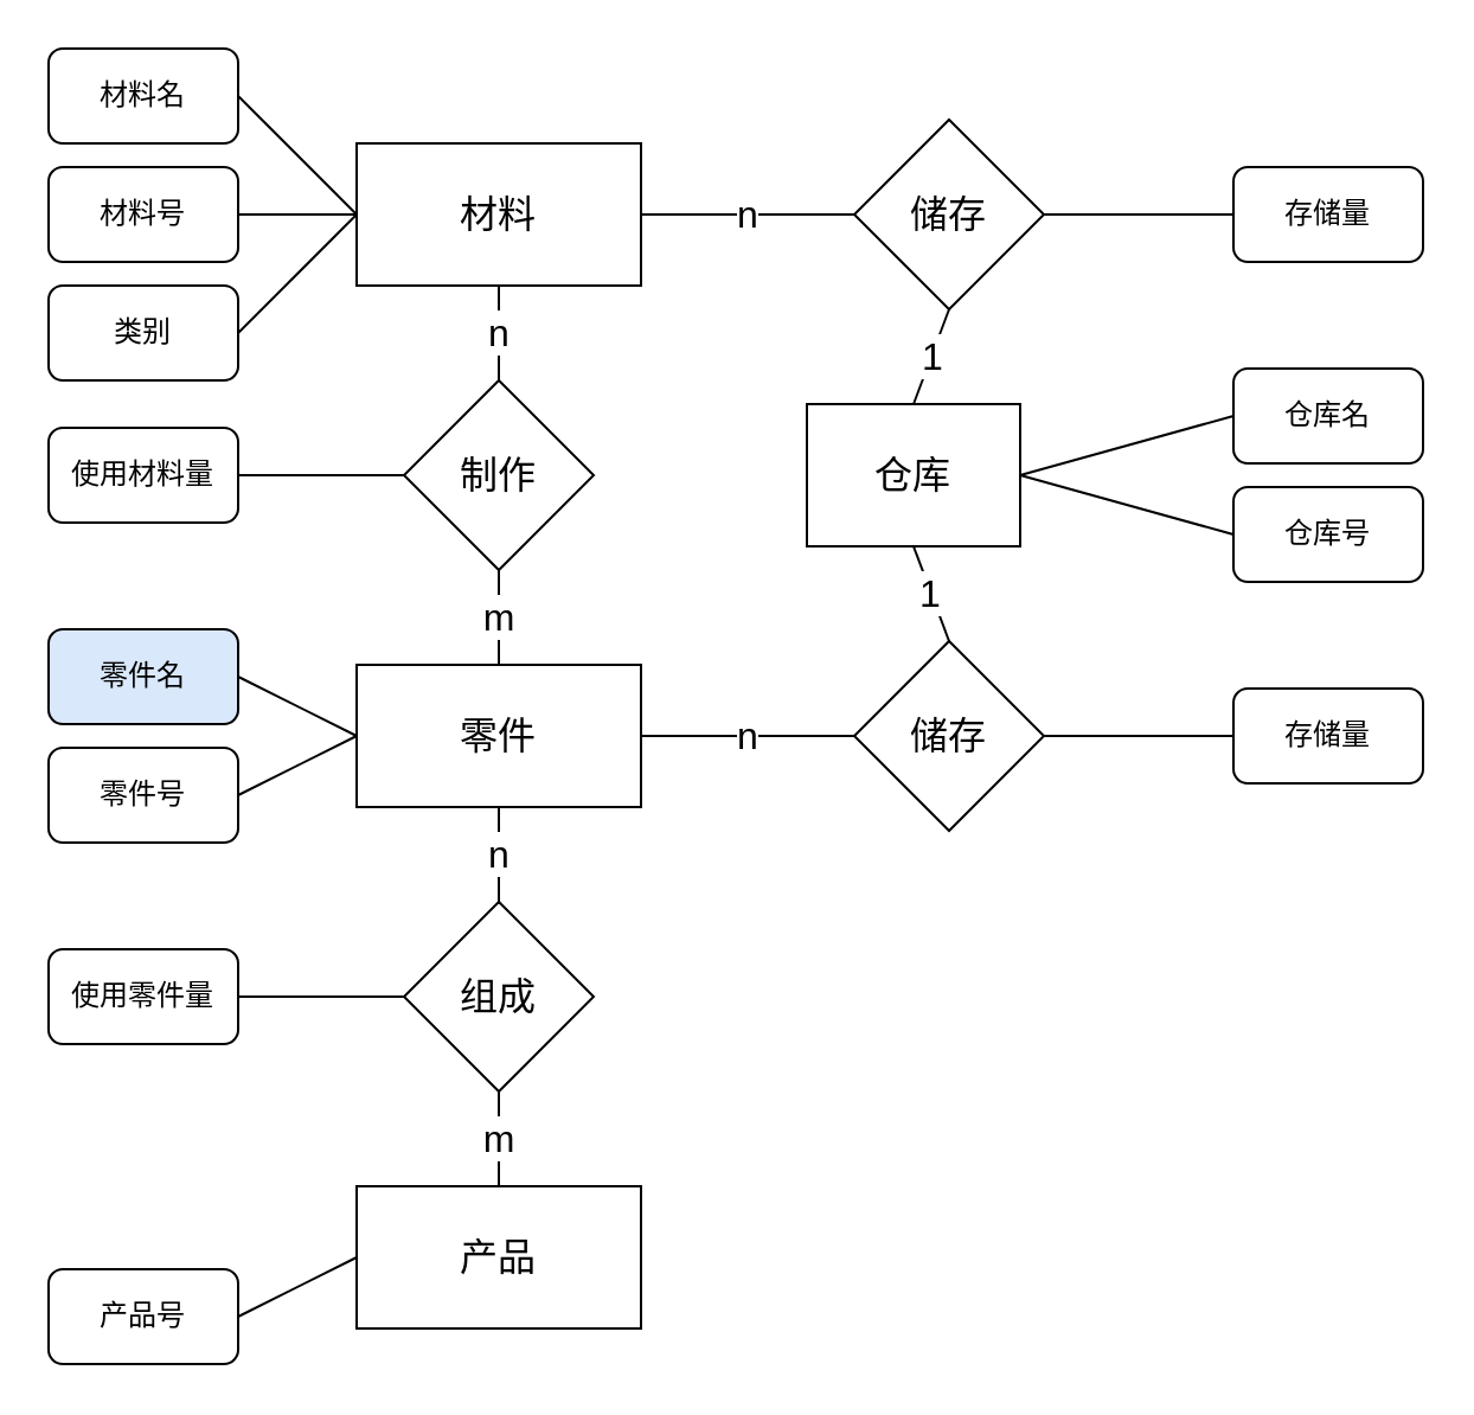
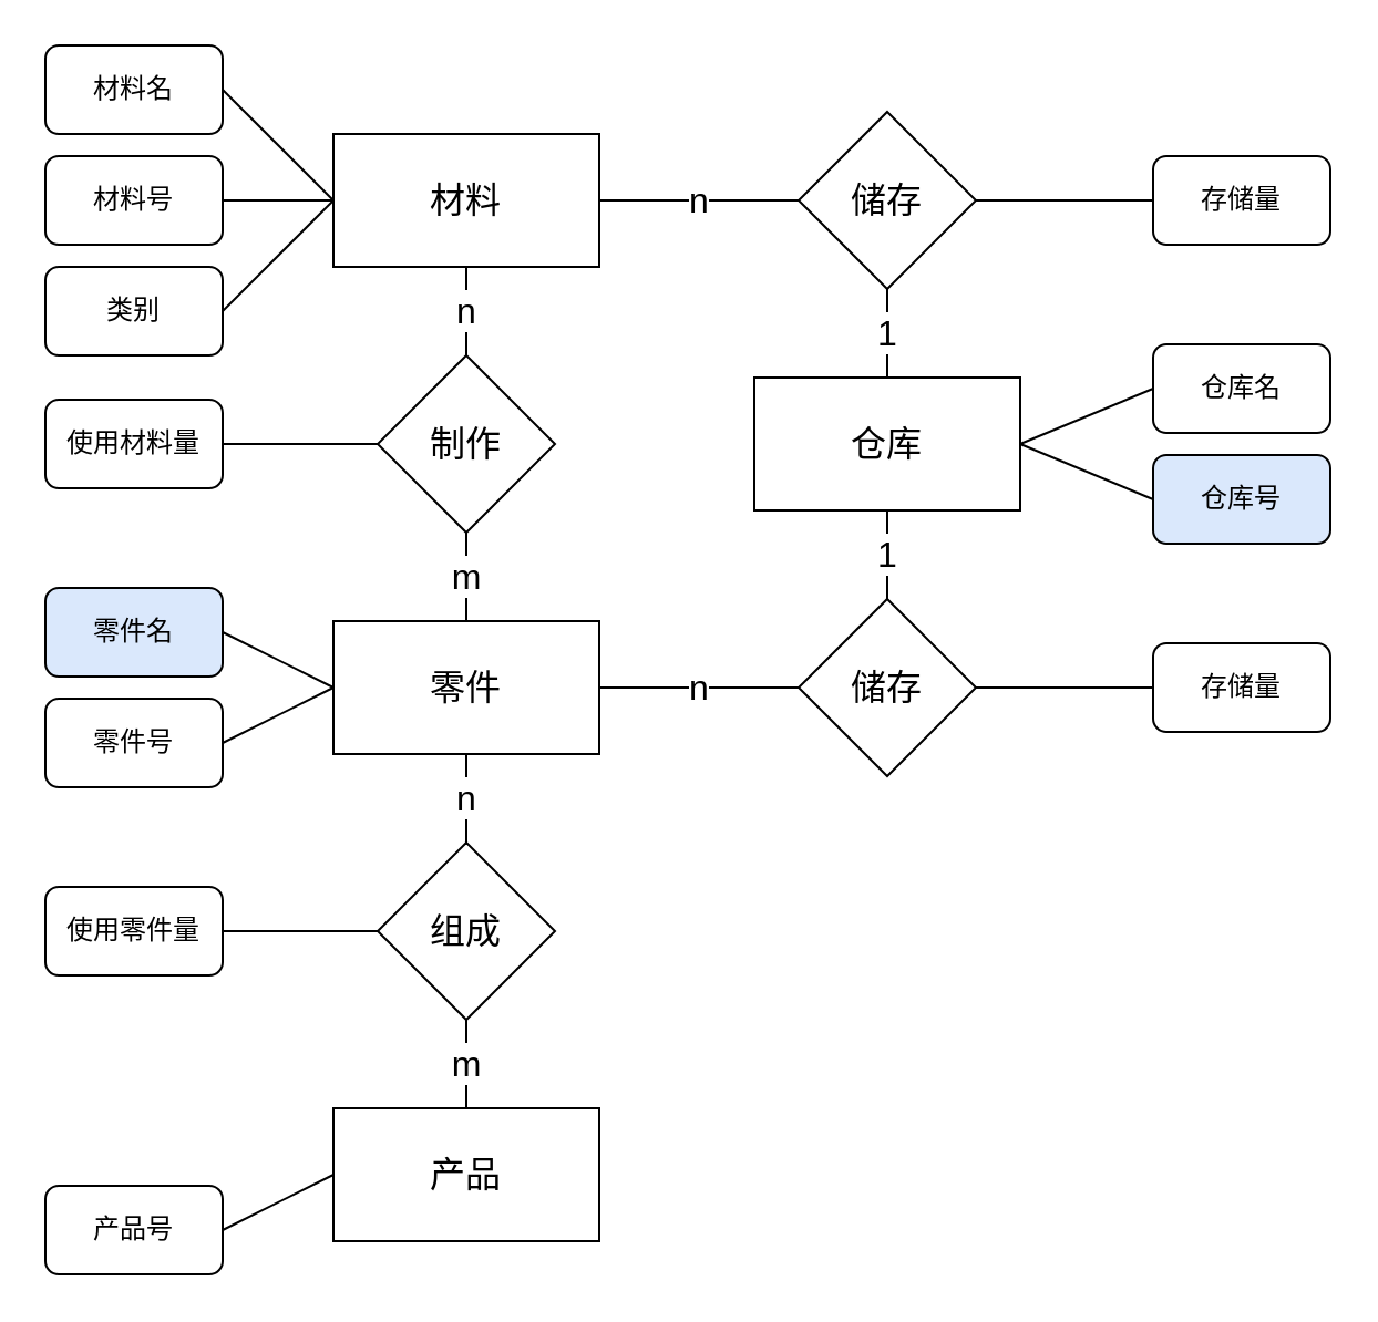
  <mxCell id="0" />
  <mxCell id="1" parent="0" />
  <mxCell id="2" value="产品" style="rounded=0;whiteSpace=wrap;html=1;fontSize=16;" vertex="1" parent="1"><mxGeometry x="150" y="500" width="120" height="60" as="geometry" /></mxCell>
  <mxCell id="3" value="n" style="edgeStyle=none;rounded=0;orthogonalLoop=1;jettySize=auto;html=1;exitX=0.5;exitY=1;exitDx=0;exitDy=0;entryX=0.5;entryY=0;entryDx=0;entryDy=0;fontSize=16;endArrow=none;endFill=0;" edge="1" parent="1" source="4" target="6"><mxGeometry relative="1" as="geometry" /></mxCell>
  <mxCell id="4" value="零件" style="rounded=0;whiteSpace=wrap;html=1;fontSize=16;" vertex="1" parent="1"><mxGeometry x="150" y="280" width="120" height="60" as="geometry" /></mxCell>
  <mxCell id="5" value="m" style="edgeStyle=none;rounded=0;orthogonalLoop=1;jettySize=auto;html=1;exitX=0.5;exitY=1;exitDx=0;exitDy=0;entryX=0.5;entryY=0;entryDx=0;entryDy=0;fontSize=16;endArrow=none;endFill=0;" edge="1" parent="1" source="6" target="2"><mxGeometry relative="1" as="geometry" /></mxCell>
  <mxCell id="6" value="组成" style="rhombus;whiteSpace=wrap;html=1;fontSize=16;" vertex="1" parent="1"><mxGeometry x="170" y="380" width="80" height="80" as="geometry" /></mxCell>
  <mxCell id="7" value="n" style="edgeStyle=none;rounded=0;orthogonalLoop=1;jettySize=auto;html=1;exitX=0.5;exitY=1;exitDx=0;exitDy=0;entryX=0.5;entryY=0;entryDx=0;entryDy=0;fontSize=16;endArrow=none;endFill=0;" edge="1" parent="1" source="8" target="10"><mxGeometry relative="1" as="geometry" /></mxCell>
  <mxCell id="8" value="材料" style="rounded=0;whiteSpace=wrap;html=1;fontSize=16;" vertex="1" parent="1"><mxGeometry x="150" y="60" width="120" height="60" as="geometry" /></mxCell>
  <mxCell id="9" value="m" style="edgeStyle=none;rounded=0;orthogonalLoop=1;jettySize=auto;html=1;exitX=0.5;exitY=1;exitDx=0;exitDy=0;entryX=0.5;entryY=0;entryDx=0;entryDy=0;fontSize=16;endArrow=none;endFill=0;" edge="1" parent="1" source="10" target="4"><mxGeometry relative="1" as="geometry" /></mxCell>
  <mxCell id="10" value="制作" style="rhombus;whiteSpace=wrap;html=1;fontSize=16;" vertex="1" parent="1"><mxGeometry x="170" y="160" width="80" height="80" as="geometry" /></mxCell>
  <mxCell id="11" value="1" style="edgeStyle=none;rounded=0;orthogonalLoop=1;jettySize=auto;html=1;exitX=0.5;exitY=1;exitDx=0;exitDy=0;entryX=0.5;entryY=0;entryDx=0;entryDy=0;fontSize=16;endArrow=none;endFill=0;" edge="1" parent="1" source="12" target="15"><mxGeometry relative="1" as="geometry" /></mxCell>
- <mxCell id="12" value="仓库" style="rounded=0;whiteSpace=wrap;html=1;fontSize=16;" vertex="1" parent="1"><mxGeometry x="340" y="170" width="90" height="60" as="geometry" /></mxCell>
+ <mxCell id="12" value="仓库" style="rounded=0;whiteSpace=wrap;html=1;fontSize=16;" vertex="1" parent="1"><mxGeometry x="340" y="170" width="120" height="60" as="geometry" /></mxCell>
  <mxCell id="13" value="n" style="edgeStyle=none;rounded=0;orthogonalLoop=1;jettySize=auto;html=1;exitX=0;exitY=0.5;exitDx=0;exitDy=0;entryX=1;entryY=0.5;entryDx=0;entryDy=0;fontSize=16;endArrow=none;endFill=0;" edge="1" parent="1" source="15" target="4"><mxGeometry relative="1" as="geometry" /></mxCell>
  <mxCell id="14" style="edgeStyle=none;rounded=0;orthogonalLoop=1;jettySize=auto;html=1;exitX=1;exitY=0.5;exitDx=0;exitDy=0;entryX=0;entryY=0.5;entryDx=0;entryDy=0;endArrow=none;endFill=0;" edge="1" parent="1" source="15" target="40"><mxGeometry relative="1" as="geometry" /></mxCell>
  <mxCell id="15" value="储存" style="rhombus;whiteSpace=wrap;html=1;fontSize=16;" vertex="1" parent="1"><mxGeometry x="360" y="270" width="80" height="80" as="geometry" /></mxCell>
  <mxCell id="16" value="n" style="edgeStyle=none;rounded=0;orthogonalLoop=1;jettySize=auto;html=1;exitX=0;exitY=0.5;exitDx=0;exitDy=0;entryX=1;entryY=0.5;entryDx=0;entryDy=0;fontSize=16;endArrow=none;endFill=0;" edge="1" parent="1" source="19" target="8"><mxGeometry relative="1" as="geometry" /></mxCell>
  <mxCell id="17" value="1" style="edgeStyle=none;rounded=0;orthogonalLoop=1;jettySize=auto;html=1;exitX=0.5;exitY=1;exitDx=0;exitDy=0;entryX=0.5;entryY=0;entryDx=0;entryDy=0;fontSize=16;endArrow=none;endFill=0;" edge="1" parent="1" source="19" target="12"><mxGeometry relative="1" as="geometry" /></mxCell>
  <mxCell id="18" style="edgeStyle=none;rounded=0;orthogonalLoop=1;jettySize=auto;html=1;exitX=1;exitY=0.5;exitDx=0;exitDy=0;entryX=0;entryY=0.5;entryDx=0;entryDy=0;endArrow=none;endFill=0;" edge="1" parent="1" source="19" target="41"><mxGeometry relative="1" as="geometry" /></mxCell>
  <mxCell id="19" value="储存" style="rhombus;whiteSpace=wrap;html=1;fontSize=16;" vertex="1" parent="1"><mxGeometry x="360" y="50" width="80" height="80" as="geometry" /></mxCell>
  <mxCell id="20" style="edgeStyle=none;rounded=0;orthogonalLoop=1;jettySize=auto;html=1;exitX=1;exitY=0.5;exitDx=0;exitDy=0;entryX=0;entryY=0.5;entryDx=0;entryDy=0;endArrow=none;endFill=0;" edge="1" parent="1" source="21" target="2"><mxGeometry relative="1" as="geometry" /></mxCell>
  <mxCell id="21" value="产品号" style="rounded=1;whiteSpace=wrap;html=1;" vertex="1" parent="1"><mxGeometry x="20" y="535" width="80" height="40" as="geometry" /></mxCell>
  <mxCell id="22" style="edgeStyle=none;rounded=0;orthogonalLoop=1;jettySize=auto;html=1;exitX=1;exitY=0.5;exitDx=0;exitDy=0;entryX=0;entryY=0.5;entryDx=0;entryDy=0;endArrow=none;endFill=0;" edge="1" parent="1" source="23" target="4"><mxGeometry relative="1" as="geometry" /></mxCell>
  <mxCell id="23" value="零件名" style="rounded=1;whiteSpace=wrap;html=1;fillColor=#dae8fc;" vertex="1" parent="1"><mxGeometry x="20" y="265" width="80" height="40" as="geometry" /></mxCell>
  <mxCell id="24" style="edgeStyle=none;rounded=0;orthogonalLoop=1;jettySize=auto;html=1;exitX=1;exitY=0.5;exitDx=0;exitDy=0;entryX=0;entryY=0.5;entryDx=0;entryDy=0;endArrow=none;endFill=0;" edge="1" parent="1" source="25" target="4"><mxGeometry relative="1" as="geometry" /></mxCell>
  <mxCell id="25" value="零件号" style="rounded=1;whiteSpace=wrap;html=1;" vertex="1" parent="1"><mxGeometry x="20" y="315" width="80" height="40" as="geometry" /></mxCell>
  <mxCell id="26" style="edgeStyle=none;rounded=0;orthogonalLoop=1;jettySize=auto;html=1;exitX=1;exitY=0.5;exitDx=0;exitDy=0;entryX=0;entryY=0.5;entryDx=0;entryDy=0;endArrow=none;endFill=0;" edge="1" parent="1" source="27" target="8"><mxGeometry relative="1" as="geometry" /></mxCell>
  <mxCell id="27" value="材料名" style="rounded=1;whiteSpace=wrap;html=1;" vertex="1" parent="1"><mxGeometry x="20" y="20" width="80" height="40" as="geometry" /></mxCell>
  <mxCell id="28" style="edgeStyle=none;rounded=0;orthogonalLoop=1;jettySize=auto;html=1;exitX=1;exitY=0.5;exitDx=0;exitDy=0;entryX=0;entryY=0.5;entryDx=0;entryDy=0;endArrow=none;endFill=0;" edge="1" parent="1" source="29" target="8"><mxGeometry relative="1" as="geometry" /></mxCell>
  <mxCell id="29" value="材料号" style="rounded=1;whiteSpace=wrap;html=1;" vertex="1" parent="1"><mxGeometry x="20" y="70" width="80" height="40" as="geometry" /></mxCell>
  <mxCell id="30" style="edgeStyle=none;rounded=0;orthogonalLoop=1;jettySize=auto;html=1;exitX=0;exitY=0.5;exitDx=0;exitDy=0;entryX=1;entryY=0.5;entryDx=0;entryDy=0;endArrow=none;endFill=0;" edge="1" parent="1" source="31" target="12"><mxGeometry relative="1" as="geometry" /></mxCell>
  <mxCell id="31" value="仓库名" style="rounded=1;whiteSpace=wrap;html=1;" vertex="1" parent="1"><mxGeometry x="520" y="155" width="80" height="40" as="geometry" /></mxCell>
  <mxCell id="32" style="edgeStyle=none;rounded=0;orthogonalLoop=1;jettySize=auto;html=1;exitX=0;exitY=0.5;exitDx=0;exitDy=0;entryX=1;entryY=0.5;entryDx=0;entryDy=0;endArrow=none;endFill=0;" edge="1" parent="1" source="33" target="12"><mxGeometry relative="1" as="geometry" /></mxCell>
- <mxCell id="33" value="仓库号" style="rounded=1;whiteSpace=wrap;html=1;" vertex="1" parent="1"><mxGeometry x="520" y="205" width="80" height="40" as="geometry" /></mxCell>
+ <mxCell id="33" value="仓库号" style="rounded=1;whiteSpace=wrap;html=1;fillColor=#dae8fc;" vertex="1" parent="1"><mxGeometry x="520" y="205" width="80" height="40" as="geometry" /></mxCell>
  <mxCell id="34" style="edgeStyle=none;rounded=0;orthogonalLoop=1;jettySize=auto;html=1;exitX=1;exitY=0.5;exitDx=0;exitDy=0;entryX=0;entryY=0.5;entryDx=0;entryDy=0;endArrow=none;endFill=0;" edge="1" parent="1" source="35" target="8"><mxGeometry relative="1" as="geometry" /></mxCell>
  <mxCell id="35" value="类别" style="rounded=1;whiteSpace=wrap;html=1;" vertex="1" parent="1"><mxGeometry x="20" y="120" width="80" height="40" as="geometry" /></mxCell>
  <mxCell id="36" style="edgeStyle=none;rounded=0;orthogonalLoop=1;jettySize=auto;html=1;exitX=1;exitY=0.5;exitDx=0;exitDy=0;entryX=0;entryY=0.5;entryDx=0;entryDy=0;endArrow=none;endFill=0;" edge="1" parent="1" source="37" target="6"><mxGeometry relative="1" as="geometry" /></mxCell>
  <mxCell id="37" value="使用零件量" style="rounded=1;whiteSpace=wrap;html=1;" vertex="1" parent="1"><mxGeometry x="20" y="400" width="80" height="40" as="geometry" /></mxCell>
  <mxCell id="38" style="edgeStyle=none;rounded=0;orthogonalLoop=1;jettySize=auto;html=1;exitX=1;exitY=0.5;exitDx=0;exitDy=0;entryX=0;entryY=0.5;entryDx=0;entryDy=0;endArrow=none;endFill=0;" edge="1" parent="1" source="39" target="10"><mxGeometry relative="1" as="geometry" /></mxCell>
  <mxCell id="39" value="使用材料量" style="rounded=1;whiteSpace=wrap;html=1;" vertex="1" parent="1"><mxGeometry x="20" y="180" width="80" height="40" as="geometry" /></mxCell>
  <mxCell id="40" value="存储量" style="rounded=1;whiteSpace=wrap;html=1;" vertex="1" parent="1"><mxGeometry x="520" y="290" width="80" height="40" as="geometry" /></mxCell>
  <mxCell id="41" value="存储量" style="rounded=1;whiteSpace=wrap;html=1;" vertex="1" parent="1"><mxGeometry x="520" y="70" width="80" height="40" as="geometry" /></mxCell>
